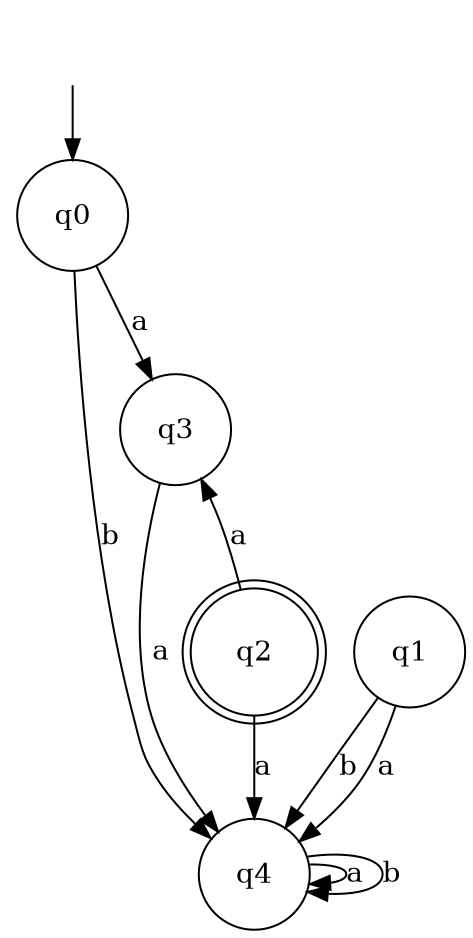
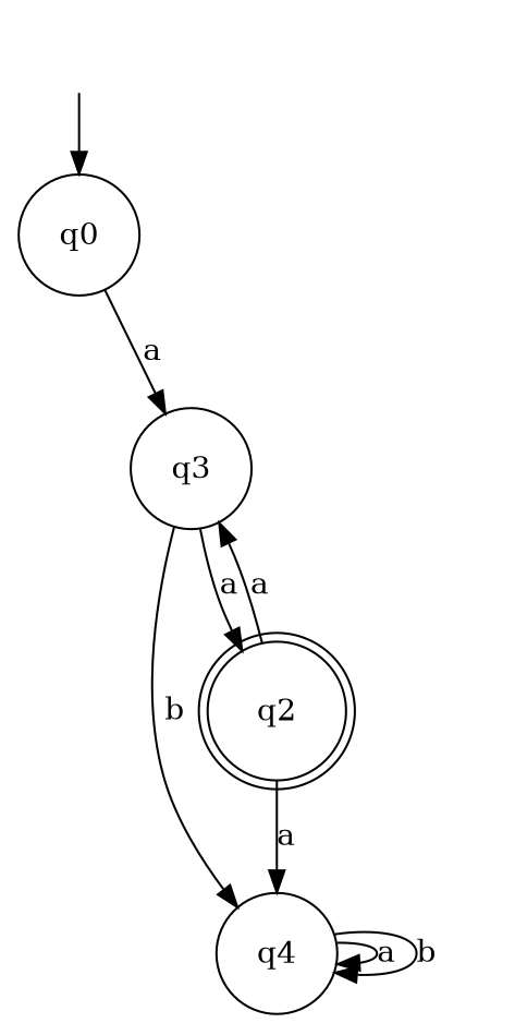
  digraph {
    node [shape=circle]
    n1 [label=<<TABLE BORDER="0" CELLBORDER="" CELLSPACING="0"><TR><TD>_nil</TD></TR></TABLE>> style=invis shape=""]
    n2 [label=<<TABLE BORDER="0" CELLBORDER="0" CELLSPACING="0"><TR><TD>q0</TD></TR></TABLE>>]
    n3 [label=<<TABLE BORDER="0" CELLBORDER="0" CELLSPACING="0"><TR><TD>q4</TD></TR></TABLE>>]
    n4 [label=<<TABLE BORDER="0" CELLBORDER="0" CELLSPACING="0"><TR><TD>q3</TD></TR></TABLE>>]
-   n5 [label=<<TABLE BORDER="0" CELLBORDER="0" CELLSPACING="0"><TR><TD>q1</TD></TR></TABLE>>]
    n6 [label=<<TABLE BORDER="0" CELLBORDER="0" CELLSPACING="0"><TR><TD>q2</TD></TR></TABLE>> shape=doublecircle]
    n1 -> n2
-   n2 -> n3 [label=b]
    n2 -> n4 [label=a]
    n3 -> n3 [label=a]
    n3 -> n3 [label=b]
-   n4 -> n3 [label=a]
-   n5 -> n3 [label=b]
-   n5 -> n3 [label=a]
+   n4 -> n3 [label=b]
+   n4 -> n6 [label=a]
    n6 -> n3 [label=a]
    n6 -> n4 [label=a]
  }
